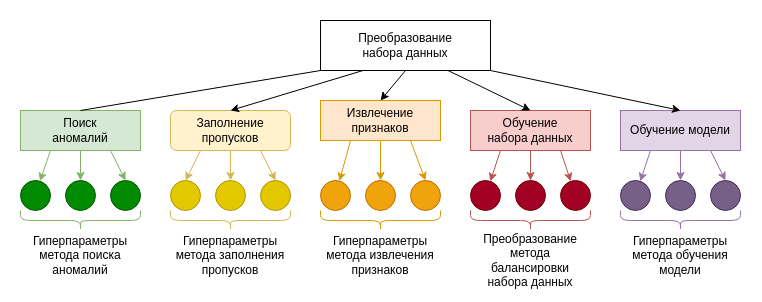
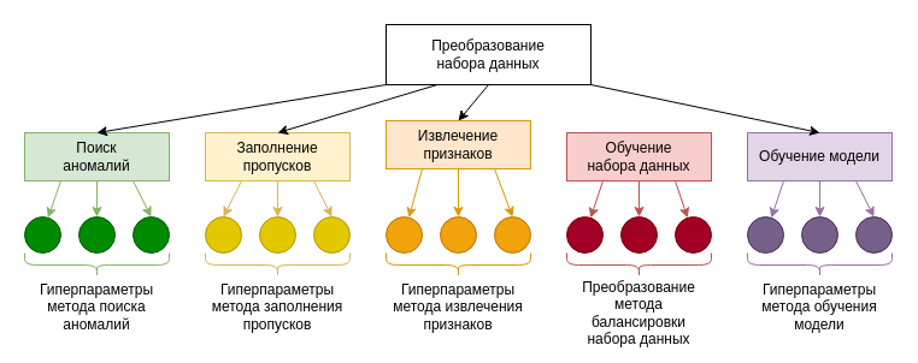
  <mxCell id="0" />
  <mxCell id="1" parent="0" />
  <mxCell id="2" style="rounded=0;orthogonalLoop=1;jettySize=auto;html=1;exitX=0.25;exitY=1;exitDx=0;exitDy=0;fillColor=#d5e8d4;strokeColor=#82b366;" edge="1" parent="1" source="5" target="29"><mxGeometry relative="1" as="geometry" /></mxCell>
  <mxCell id="3" style="rounded=0;orthogonalLoop=1;jettySize=auto;html=1;exitX=0.5;exitY=1;exitDx=0;exitDy=0;entryX=0;entryY=0.5;entryDx=0;entryDy=0;fillColor=#d5e8d4;strokeColor=#82b366;" edge="1" parent="1" source="5" target="28"><mxGeometry relative="1" as="geometry" /></mxCell>
  <mxCell id="4" style="rounded=0;orthogonalLoop=1;jettySize=auto;html=1;exitX=0.75;exitY=1;exitDx=0;exitDy=0;entryX=0;entryY=0.5;entryDx=0;entryDy=0;fillColor=#d5e8d4;strokeColor=#82b366;" edge="1" parent="1" source="5" target="30"><mxGeometry relative="1" as="geometry" /></mxCell>
  <mxCell id="5" value="Поиск&lt;br&gt;аномалий" style="rounded=0;whiteSpace=wrap;html=1;fillColor=#d5e8d4;strokeColor=#82b366;" vertex="1" parent="1"><mxGeometry x="20" y="110" width="120" height="40" as="geometry" /></mxCell>
  <mxCell id="6" style="rounded=0;orthogonalLoop=1;jettySize=auto;html=1;exitX=0.25;exitY=1;exitDx=0;exitDy=0;entryX=0;entryY=0.5;entryDx=0;entryDy=0;fillColor=#fff2cc;strokeColor=#d6b656;" edge="1" parent="1" source="9" target="32"><mxGeometry relative="1" as="geometry" /></mxCell>
  <mxCell id="7" style="rounded=0;orthogonalLoop=1;jettySize=auto;html=1;exitX=0.5;exitY=1;exitDx=0;exitDy=0;entryX=0;entryY=0.5;entryDx=0;entryDy=0;fillColor=#fff2cc;strokeColor=#d6b656;" edge="1" parent="1" source="9" target="31"><mxGeometry relative="1" as="geometry" /></mxCell>
  <mxCell id="8" style="rounded=0;orthogonalLoop=1;jettySize=auto;html=1;exitX=0.75;exitY=1;exitDx=0;exitDy=0;entryX=0;entryY=0.5;entryDx=0;entryDy=0;fillColor=#fff2cc;strokeColor=#d6b656;" edge="1" parent="1" source="9" target="33"><mxGeometry relative="1" as="geometry" /></mxCell>
- <mxCell id="9" value="Заполнение&lt;br&gt;пропусков" style="whiteSpace=wrap;html=1;fillColor=#fff2cc;strokeColor=#d6b656;rounded=1;" vertex="1" parent="1"><mxGeometry x="170" y="110" width="120" height="40" as="geometry" /></mxCell>
+ <mxCell id="9" value="Заполнение&lt;br&gt;пропусков" style="rounded=0;whiteSpace=wrap;html=1;fillColor=#fff2cc;strokeColor=#d6b656;" vertex="1" parent="1"><mxGeometry x="170" y="110" width="120" height="40" as="geometry" /></mxCell>
  <mxCell id="10" style="rounded=0;orthogonalLoop=1;jettySize=auto;html=1;exitX=0.25;exitY=1;exitDx=0;exitDy=0;fillColor=#ffe6cc;strokeColor=#d79b00;" edge="1" parent="1" source="13" target="35"><mxGeometry relative="1" as="geometry" /></mxCell>
  <mxCell id="11" style="rounded=0;orthogonalLoop=1;jettySize=auto;html=1;exitX=0.5;exitY=1;exitDx=0;exitDy=0;entryX=0;entryY=0.5;entryDx=0;entryDy=0;fillColor=#ffe6cc;strokeColor=#d79b00;" edge="1" parent="1" source="13" target="34"><mxGeometry relative="1" as="geometry" /></mxCell>
  <mxCell id="12" style="rounded=0;orthogonalLoop=1;jettySize=auto;html=1;exitX=0.75;exitY=1;exitDx=0;exitDy=0;entryX=0;entryY=0.5;entryDx=0;entryDy=0;fillColor=#ffe6cc;strokeColor=#d79b00;" edge="1" parent="1" source="13" target="36"><mxGeometry relative="1" as="geometry" /></mxCell>
  <mxCell id="13" value="Извлечение признаков" style="rounded=0;whiteSpace=wrap;html=1;fillColor=#ffe6cc;strokeColor=#d79b00;" vertex="1" parent="1"><mxGeometry x="320" y="100" width="120" height="40" as="geometry" /></mxCell>
  <mxCell id="14" style="rounded=0;orthogonalLoop=1;jettySize=auto;html=1;exitX=0.25;exitY=1;exitDx=0;exitDy=0;fillColor=#f8cecc;strokeColor=#b85450;" edge="1" parent="1" source="17" target="38"><mxGeometry relative="1" as="geometry" /></mxCell>
  <mxCell id="15" style="rounded=0;orthogonalLoop=1;jettySize=auto;html=1;entryX=0;entryY=0.5;entryDx=0;entryDy=0;fillColor=#f8cecc;strokeColor=#b85450;" edge="1" parent="1" source="17" target="37"><mxGeometry relative="1" as="geometry" /></mxCell>
  <mxCell id="16" style="rounded=0;orthogonalLoop=1;jettySize=auto;html=1;exitX=0.75;exitY=1;exitDx=0;exitDy=0;fillColor=#f8cecc;strokeColor=#b85450;" edge="1" parent="1" source="17" target="39"><mxGeometry relative="1" as="geometry" /></mxCell>
  <mxCell id="17" value="Обучение&lt;br&gt;набора данных" style="rounded=0;whiteSpace=wrap;html=1;fillColor=#f8cecc;strokeColor=#b85450;" vertex="1" parent="1"><mxGeometry x="470" y="110" width="120" height="40" as="geometry" /></mxCell>
  <mxCell id="18" style="rounded=0;orthogonalLoop=1;jettySize=auto;html=1;exitX=0.25;exitY=1;exitDx=0;exitDy=0;fillColor=#e1d5e7;strokeColor=#9673a6;" edge="1" parent="1" source="21" target="41"><mxGeometry relative="1" as="geometry" /></mxCell>
  <mxCell id="19" style="rounded=0;orthogonalLoop=1;jettySize=auto;html=1;exitX=0.5;exitY=1;exitDx=0;exitDy=0;entryX=0;entryY=0.5;entryDx=0;entryDy=0;fillColor=#e1d5e7;strokeColor=#9673a6;" edge="1" parent="1" source="21" target="40"><mxGeometry relative="1" as="geometry" /></mxCell>
  <mxCell id="20" style="rounded=0;orthogonalLoop=1;jettySize=auto;html=1;exitX=0.75;exitY=1;exitDx=0;exitDy=0;entryX=0;entryY=0.5;entryDx=0;entryDy=0;fillColor=#e1d5e7;strokeColor=#9673a6;" edge="1" parent="1" source="21" target="42"><mxGeometry relative="1" as="geometry" /></mxCell>
  <mxCell id="21" value="Обучение модели" style="rounded=0;whiteSpace=wrap;html=1;fillColor=#e1d5e7;strokeColor=#9673a6;" vertex="1" parent="1"><mxGeometry x="620" y="110" width="120" height="40" as="geometry" /></mxCell>
- <mxCell id="22" style="rounded=0;orthogonalLoop=1;jettySize=auto;html=1;exitX=0;exitY=1;exitDx=0;exitDy=0;entryX=0.5;entryY=0;entryDx=0;entryDy=0;endArrow=none;" edge="1" parent="1" source="27" target="5"><mxGeometry relative="1" as="geometry" /></mxCell>
+ <mxCell id="22" style="rounded=0;orthogonalLoop=1;jettySize=auto;html=1;exitX=0;exitY=1;exitDx=0;exitDy=0;entryX=0.5;entryY=0;entryDx=0;entryDy=0;" edge="1" parent="1" source="27" target="5"><mxGeometry relative="1" as="geometry" /></mxCell>
  <mxCell id="23" style="rounded=0;orthogonalLoop=1;jettySize=auto;html=1;exitX=0.25;exitY=1;exitDx=0;exitDy=0;entryX=0.5;entryY=0;entryDx=0;entryDy=0;" edge="1" parent="1" source="27" target="9"><mxGeometry relative="1" as="geometry" /></mxCell>
  <mxCell id="24" style="rounded=0;orthogonalLoop=1;jettySize=auto;html=1;exitX=0.5;exitY=1;exitDx=0;exitDy=0;entryX=0.5;entryY=0;entryDx=0;entryDy=0;" edge="1" parent="1" source="27" target="13"><mxGeometry relative="1" as="geometry" /></mxCell>
- <mxCell id="25" style="rounded=0;orthogonalLoop=1;jettySize=auto;html=1;exitX=0.75;exitY=1;exitDx=0;exitDy=0;entryX=0.5;entryY=0;entryDx=0;entryDy=0;" edge="1" parent="1" source="27" target="17"><mxGeometry relative="1" as="geometry" /></mxCell>
  <mxCell id="26" style="rounded=0;orthogonalLoop=1;jettySize=auto;html=1;exitX=1;exitY=1;exitDx=0;exitDy=0;entryX=0.5;entryY=0;entryDx=0;entryDy=0;" edge="1" parent="1" source="27" target="21"><mxGeometry relative="1" as="geometry" /></mxCell>
  <mxCell id="27" value="Преобразование&lt;br&gt;набора данных" style="rounded=0;whiteSpace=wrap;html=1;" vertex="1" parent="1"><mxGeometry x="320" y="20" width="170" height="50" as="geometry" /></mxCell>
  <mxCell id="28" value="" style="ellipse;whiteSpace=wrap;html=1;aspect=fixed;direction=south;fillColor=#008a00;strokeColor=#005700;fontColor=#ffffff;" vertex="1" parent="1"><mxGeometry x="65" y="180" width="30" height="30" as="geometry" /></mxCell>
  <mxCell id="29" value="" style="ellipse;whiteSpace=wrap;html=1;aspect=fixed;direction=south;fillColor=#008a00;strokeColor=#005700;fontColor=#ffffff;" vertex="1" parent="1"><mxGeometry x="20" y="180" width="30" height="30" as="geometry" /></mxCell>
  <mxCell id="30" value="" style="ellipse;whiteSpace=wrap;html=1;aspect=fixed;direction=south;fillColor=#008a00;strokeColor=#005700;fontColor=#ffffff;" vertex="1" parent="1"><mxGeometry x="110" y="180" width="30" height="30" as="geometry" /></mxCell>
  <mxCell id="31" value="" style="ellipse;whiteSpace=wrap;html=1;aspect=fixed;direction=south;fillColor=#e3c800;strokeColor=#B09500;fontColor=#000000;" vertex="1" parent="1"><mxGeometry x="215" y="180" width="30" height="30" as="geometry" /></mxCell>
  <mxCell id="32" value="" style="ellipse;whiteSpace=wrap;html=1;aspect=fixed;direction=south;fillColor=#e3c800;strokeColor=#B09500;fontColor=#000000;" vertex="1" parent="1"><mxGeometry x="170" y="180" width="30" height="30" as="geometry" /></mxCell>
  <mxCell id="33" value="" style="ellipse;whiteSpace=wrap;html=1;aspect=fixed;direction=south;fillColor=#e3c800;strokeColor=#B09500;fontColor=#000000;" vertex="1" parent="1"><mxGeometry x="260" y="180" width="30" height="30" as="geometry" /></mxCell>
  <mxCell id="34" value="" style="ellipse;whiteSpace=wrap;html=1;aspect=fixed;direction=south;fillColor=#f0a30a;strokeColor=#BD7000;fontColor=#000000;" vertex="1" parent="1"><mxGeometry x="365" y="180" width="30" height="30" as="geometry" /></mxCell>
  <mxCell id="35" value="" style="ellipse;whiteSpace=wrap;html=1;aspect=fixed;direction=south;fillColor=#f0a30a;strokeColor=#BD7000;fontColor=#000000;" vertex="1" parent="1"><mxGeometry x="320" y="180" width="30" height="30" as="geometry" /></mxCell>
  <mxCell id="36" value="" style="ellipse;whiteSpace=wrap;html=1;aspect=fixed;direction=south;fillColor=#f0a30a;strokeColor=#BD7000;fontColor=#000000;" vertex="1" parent="1"><mxGeometry x="410" y="180" width="30" height="30" as="geometry" /></mxCell>
  <mxCell id="37" value="" style="ellipse;whiteSpace=wrap;html=1;aspect=fixed;direction=south;fillColor=#a20025;strokeColor=#6F0000;fontColor=#ffffff;" vertex="1" parent="1"><mxGeometry x="515" y="180" width="30" height="30" as="geometry" /></mxCell>
  <mxCell id="38" value="" style="ellipse;whiteSpace=wrap;html=1;aspect=fixed;direction=south;fillColor=#a20025;strokeColor=#6F0000;fontColor=#ffffff;" vertex="1" parent="1"><mxGeometry x="470" y="180" width="30" height="30" as="geometry" /></mxCell>
  <mxCell id="39" value="" style="ellipse;whiteSpace=wrap;html=1;aspect=fixed;direction=south;fillColor=#a20025;strokeColor=#6F0000;fontColor=#ffffff;" vertex="1" parent="1"><mxGeometry x="560" y="180" width="30" height="30" as="geometry" /></mxCell>
  <mxCell id="40" value="" style="ellipse;whiteSpace=wrap;html=1;aspect=fixed;direction=south;fillColor=#76608a;strokeColor=#432D57;fontColor=#ffffff;" vertex="1" parent="1"><mxGeometry x="665" y="180" width="30" height="30" as="geometry" /></mxCell>
  <mxCell id="41" value="" style="ellipse;whiteSpace=wrap;html=1;aspect=fixed;direction=south;fillColor=#76608a;strokeColor=#432D57;fontColor=#ffffff;" vertex="1" parent="1"><mxGeometry x="620" y="180" width="30" height="30" as="geometry" /></mxCell>
  <mxCell id="42" value="" style="ellipse;whiteSpace=wrap;html=1;aspect=fixed;direction=south;fillColor=#76608a;strokeColor=#432D57;fontColor=#ffffff;" vertex="1" parent="1"><mxGeometry x="710" y="180" width="30" height="30" as="geometry" /></mxCell>
  <mxCell id="43" value="" style="shape=curlyBracket;whiteSpace=wrap;html=1;rounded=1;labelPosition=left;verticalLabelPosition=middle;align=right;verticalAlign=middle;rotation=-90;fillColor=#d5e8d4;strokeColor=#82b366;" vertex="1" parent="1"><mxGeometry x="70" y="160" width="20" height="120" as="geometry" /></mxCell>
  <mxCell id="44" value="" style="shape=curlyBracket;whiteSpace=wrap;html=1;rounded=1;labelPosition=left;verticalLabelPosition=middle;align=right;verticalAlign=middle;rotation=-90;fillColor=#fff2cc;strokeColor=#d6b656;" vertex="1" parent="1"><mxGeometry x="220" y="160" width="20" height="120" as="geometry" /></mxCell>
  <mxCell id="45" value="" style="shape=curlyBracket;whiteSpace=wrap;html=1;rounded=1;labelPosition=left;verticalLabelPosition=middle;align=right;verticalAlign=middle;rotation=-90;fillColor=#ffe6cc;strokeColor=#d79b00;" vertex="1" parent="1"><mxGeometry x="370" y="160" width="20" height="120" as="geometry" /></mxCell>
  <mxCell id="46" value="" style="shape=curlyBracket;whiteSpace=wrap;html=1;rounded=1;labelPosition=left;verticalLabelPosition=middle;align=right;verticalAlign=middle;rotation=-90;fillColor=#f8cecc;strokeColor=#b85450;" vertex="1" parent="1"><mxGeometry x="520" y="160" width="20" height="120" as="geometry" /></mxCell>
  <mxCell id="47" value="" style="shape=curlyBracket;whiteSpace=wrap;html=1;rounded=1;labelPosition=left;verticalLabelPosition=middle;align=right;verticalAlign=middle;rotation=-90;fillColor=#e1d5e7;strokeColor=#9673a6;" vertex="1" parent="1"><mxGeometry x="670" y="160" width="20" height="120" as="geometry" /></mxCell>
  <mxCell id="48" value="Гиперпараметры&lt;br&gt;метода поиска&lt;br&gt;аномалий" style="text;html=1;strokeColor=none;fillColor=none;align=center;verticalAlign=middle;whiteSpace=wrap;rounded=0;" vertex="1" parent="1"><mxGeometry x="20" y="240" width="120" height="30" as="geometry" /></mxCell>
  <mxCell id="49" value="Гиперпараметры&lt;br&gt;метода заполнения&lt;br&gt;пропусков" style="text;html=1;strokeColor=none;fillColor=none;align=center;verticalAlign=middle;whiteSpace=wrap;rounded=0;" vertex="1" parent="1"><mxGeometry x="170" y="240" width="120" height="30" as="geometry" /></mxCell>
  <mxCell id="50" value="Гиперпараметры&lt;br&gt;метода извлечения&lt;br&gt;признаков" style="text;html=1;strokeColor=none;fillColor=none;align=center;verticalAlign=middle;whiteSpace=wrap;rounded=0;" vertex="1" parent="1"><mxGeometry x="320" y="240" width="120" height="30" as="geometry" /></mxCell>
  <mxCell id="51" value="Преобразование&lt;br&gt;метода балансировки&lt;br&gt;набора данных" style="text;html=1;strokeColor=none;fillColor=none;align=center;verticalAlign=middle;whiteSpace=wrap;rounded=0;" vertex="1" parent="1"><mxGeometry x="470" y="240" width="120" height="40" as="geometry" /></mxCell>
  <mxCell id="52" value="Гиперпараметры&lt;br&gt;метода обучения модели" style="text;html=1;strokeColor=none;fillColor=none;align=center;verticalAlign=middle;whiteSpace=wrap;rounded=0;" vertex="1" parent="1"><mxGeometry x="620" y="240" width="120" height="30" as="geometry" /></mxCell>
